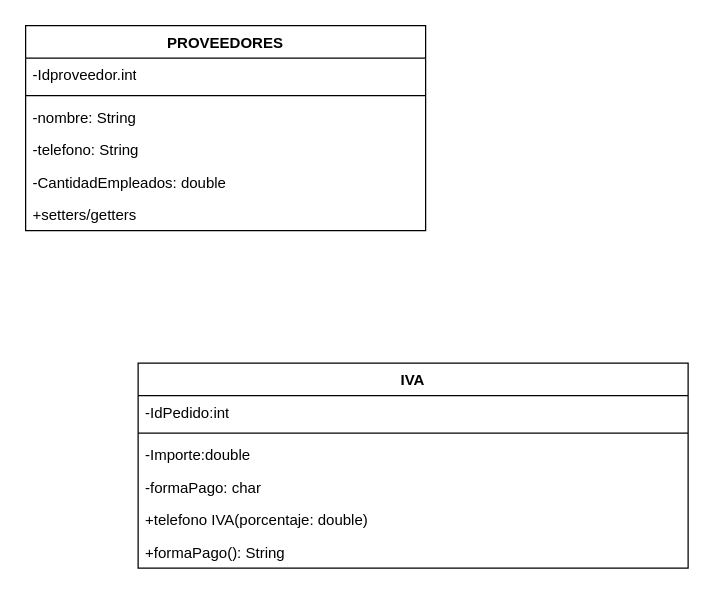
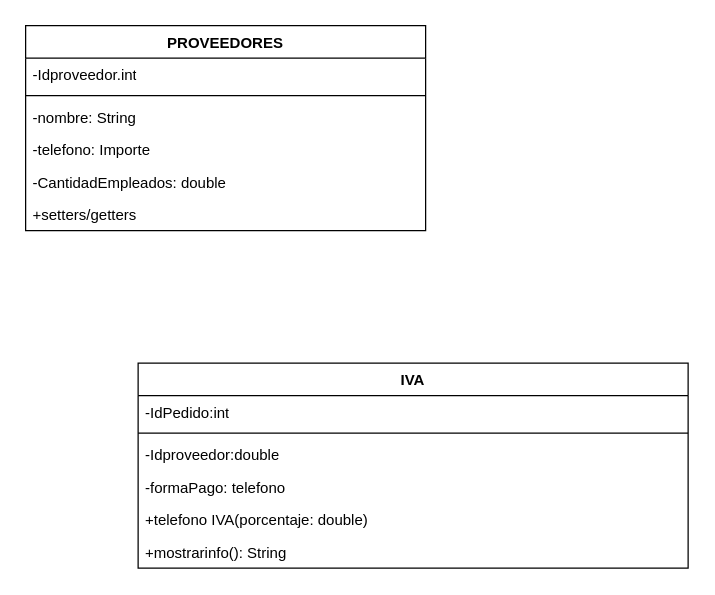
  <mxCell id="0" />
  <mxCell id="1" parent="0" />
  <mxCell id="2" value="PROVEEDORES" style="swimlane;fontStyle=1;align=center;verticalAlign=top;childLayout=stackLayout;horizontal=1;startSize=26;horizontalStack=0;resizeParent=1;resizeParentMax=0;resizeLast=0;collapsible=1;marginBottom=0;whiteSpace=wrap;html=1;" vertex="1" parent="1"><mxGeometry x="20" y="20" width="320" height="164" as="geometry" /></mxCell>
  <mxCell id="3" value="-Idproveedor.int" style="text;strokeColor=none;fillColor=none;align=left;verticalAlign=top;spacingLeft=4;spacingRight=4;overflow=hidden;rotatable=0;points=[[0,0.5],[1,0.5]];portConstraint=eastwest;whiteSpace=wrap;html=1;" vertex="1" parent="2"><mxGeometry y="26" width="320" height="26" as="geometry" /></mxCell>
  <mxCell id="4" value="" style="line;strokeWidth=1;fillColor=none;align=left;verticalAlign=middle;spacingTop=-1;spacingLeft=3;spacingRight=3;rotatable=0;labelPosition=right;points=[];portConstraint=eastwest;strokeColor=inherit;" vertex="1" parent="2"><mxGeometry y="52" width="320" height="8" as="geometry" /></mxCell>
  <mxCell id="5" value="-nombre: String&lt;br&gt;" style="text;strokeColor=none;fillColor=none;align=left;verticalAlign=top;spacingLeft=4;spacingRight=4;overflow=hidden;rotatable=0;points=[[0,0.5],[1,0.5]];portConstraint=eastwest;whiteSpace=wrap;html=1;" vertex="1" parent="2"><mxGeometry y="60" width="320" height="26" as="geometry" /></mxCell>
- <mxCell id="6" value="-telefono: String" style="text;strokeColor=none;fillColor=none;align=left;verticalAlign=top;spacingLeft=4;spacingRight=4;overflow=hidden;rotatable=0;points=[[0,0.5],[1,0.5]];portConstraint=eastwest;whiteSpace=wrap;html=1;" vertex="1" parent="2"><mxGeometry y="86" width="320" height="26" as="geometry" /></mxCell>
+ <mxCell id="6" value="-telefono: Importe" style="text;strokeColor=none;fillColor=none;align=left;verticalAlign=top;spacingLeft=4;spacingRight=4;overflow=hidden;rotatable=0;points=[[0,0.5],[1,0.5]];portConstraint=eastwest;whiteSpace=wrap;html=1;" vertex="1" parent="2"><mxGeometry y="86" width="320" height="26" as="geometry" /></mxCell>
  <mxCell id="7" value="-CantidadEmpleados: double" style="text;strokeColor=none;fillColor=none;align=left;verticalAlign=top;spacingLeft=4;spacingRight=4;overflow=hidden;rotatable=0;points=[[0,0.5],[1,0.5]];portConstraint=eastwest;whiteSpace=wrap;html=1;" vertex="1" parent="2"><mxGeometry y="112" width="320" height="26" as="geometry" /></mxCell>
  <mxCell id="8" value="+setters/getters" style="text;strokeColor=none;fillColor=none;align=left;verticalAlign=top;spacingLeft=4;spacingRight=4;overflow=hidden;rotatable=0;points=[[0,0.5],[1,0.5]];portConstraint=eastwest;whiteSpace=wrap;html=1;" vertex="1" parent="2"><mxGeometry y="138" width="320" height="26" as="geometry" /></mxCell>
  <mxCell id="9" value="IVA" style="swimlane;fontStyle=1;align=center;verticalAlign=top;childLayout=stackLayout;horizontal=1;startSize=26;horizontalStack=0;resizeParent=1;resizeParentMax=0;resizeLast=0;collapsible=1;marginBottom=0;whiteSpace=wrap;html=1;" vertex="1" parent="1"><mxGeometry x="110" y="290" width="440" height="164" as="geometry" /></mxCell>
  <mxCell id="10" value="-IdPedido:int" style="text;strokeColor=none;fillColor=none;align=left;verticalAlign=top;spacingLeft=4;spacingRight=4;overflow=hidden;rotatable=0;points=[[0,0.5],[1,0.5]];portConstraint=eastwest;whiteSpace=wrap;html=1;" vertex="1" parent="9"><mxGeometry y="26" width="440" height="26" as="geometry" /></mxCell>
  <mxCell id="11" value="" style="line;strokeWidth=1;fillColor=none;align=left;verticalAlign=middle;spacingTop=-1;spacingLeft=3;spacingRight=3;rotatable=0;labelPosition=right;points=[];portConstraint=eastwest;strokeColor=inherit;" vertex="1" parent="9"><mxGeometry y="52" width="440" height="8" as="geometry" /></mxCell>
- <mxCell id="12" value="-Importe:double" style="text;strokeColor=none;fillColor=none;align=left;verticalAlign=top;spacingLeft=4;spacingRight=4;overflow=hidden;rotatable=0;points=[[0,0.5],[1,0.5]];portConstraint=eastwest;whiteSpace=wrap;html=1;" vertex="1" parent="9"><mxGeometry y="60" width="440" height="26" as="geometry" /></mxCell>
- <mxCell id="13" value="-formaPago: char" style="text;strokeColor=none;fillColor=none;align=left;verticalAlign=top;spacingLeft=4;spacingRight=4;overflow=hidden;rotatable=0;points=[[0,0.5],[1,0.5]];portConstraint=eastwest;whiteSpace=wrap;html=1;" vertex="1" parent="9"><mxGeometry y="86" width="440" height="26" as="geometry" /></mxCell>
+ <mxCell id="12" value="-Idproveedor:double" style="text;strokeColor=none;fillColor=none;align=left;verticalAlign=top;spacingLeft=4;spacingRight=4;overflow=hidden;rotatable=0;points=[[0,0.5],[1,0.5]];portConstraint=eastwest;whiteSpace=wrap;html=1;" vertex="1" parent="9"><mxGeometry y="60" width="440" height="26" as="geometry" /></mxCell>
+ <mxCell id="13" value="-formaPago: telefono" style="text;strokeColor=none;fillColor=none;align=left;verticalAlign=top;spacingLeft=4;spacingRight=4;overflow=hidden;rotatable=0;points=[[0,0.5],[1,0.5]];portConstraint=eastwest;whiteSpace=wrap;html=1;" vertex="1" parent="9"><mxGeometry y="86" width="440" height="26" as="geometry" /></mxCell>
  <mxCell id="14" value="+telefono IVA(porcentaje: double)" style="text;strokeColor=none;fillColor=none;align=left;verticalAlign=top;spacingLeft=4;spacingRight=4;overflow=hidden;rotatable=0;points=[[0,0.5],[1,0.5]];portConstraint=eastwest;whiteSpace=wrap;html=1;" vertex="1" parent="9"><mxGeometry y="112" width="440" height="26" as="geometry" /></mxCell>
- <mxCell id="15" value="+formaPago(): String" style="text;strokeColor=none;fillColor=none;align=left;verticalAlign=top;spacingLeft=4;spacingRight=4;overflow=hidden;rotatable=0;points=[[0,0.5],[1,0.5]];portConstraint=eastwest;whiteSpace=wrap;html=1;" vertex="1" parent="9"><mxGeometry y="138" width="440" height="26" as="geometry" /></mxCell>
+ <mxCell id="15" value="+mostrarinfo(): String" style="text;strokeColor=none;fillColor=none;align=left;verticalAlign=top;spacingLeft=4;spacingRight=4;overflow=hidden;rotatable=0;points=[[0,0.5],[1,0.5]];portConstraint=eastwest;whiteSpace=wrap;html=1;" vertex="1" parent="9"><mxGeometry y="138" width="440" height="26" as="geometry" /></mxCell>
